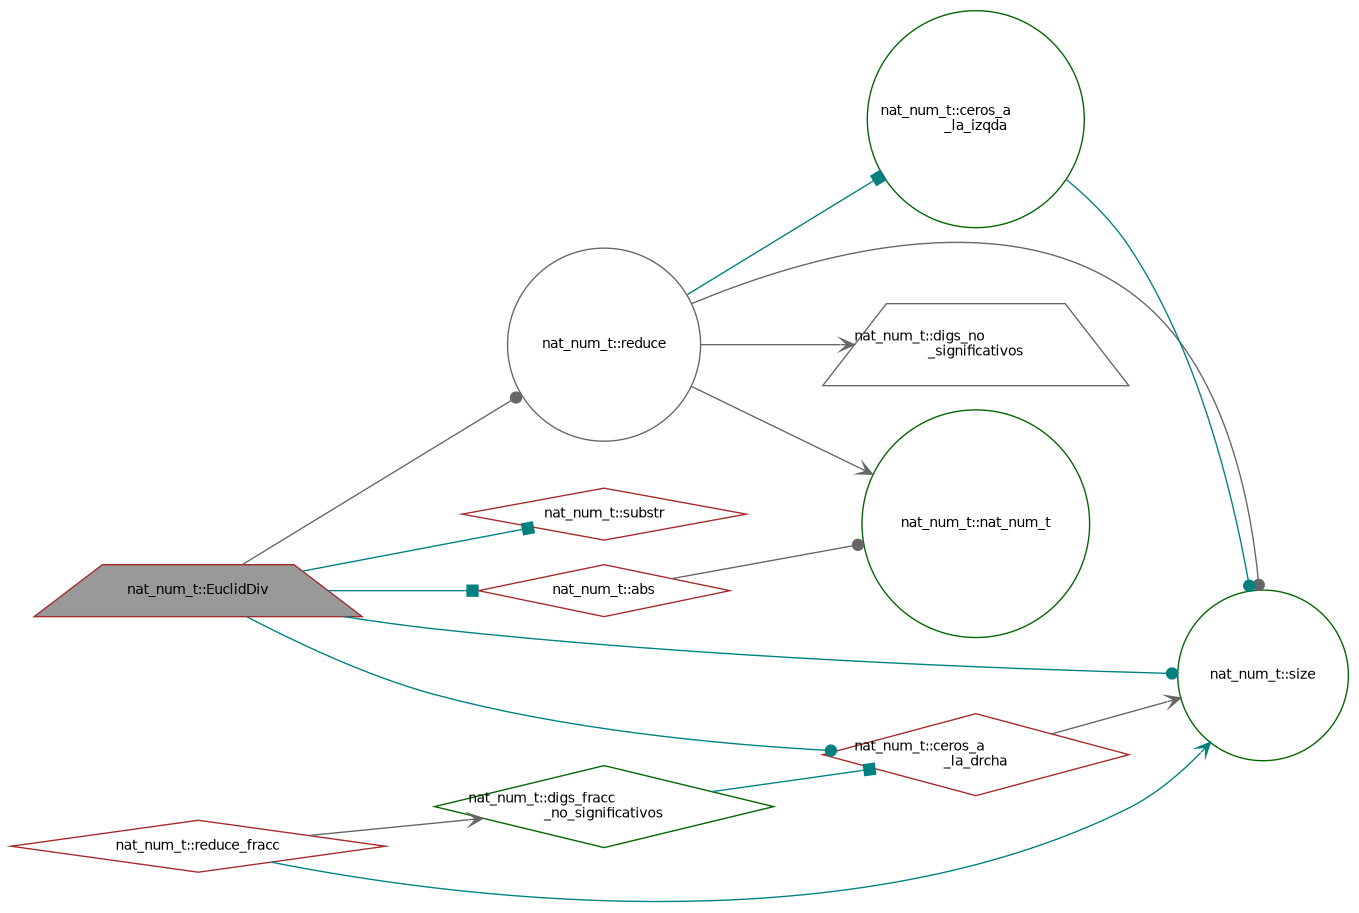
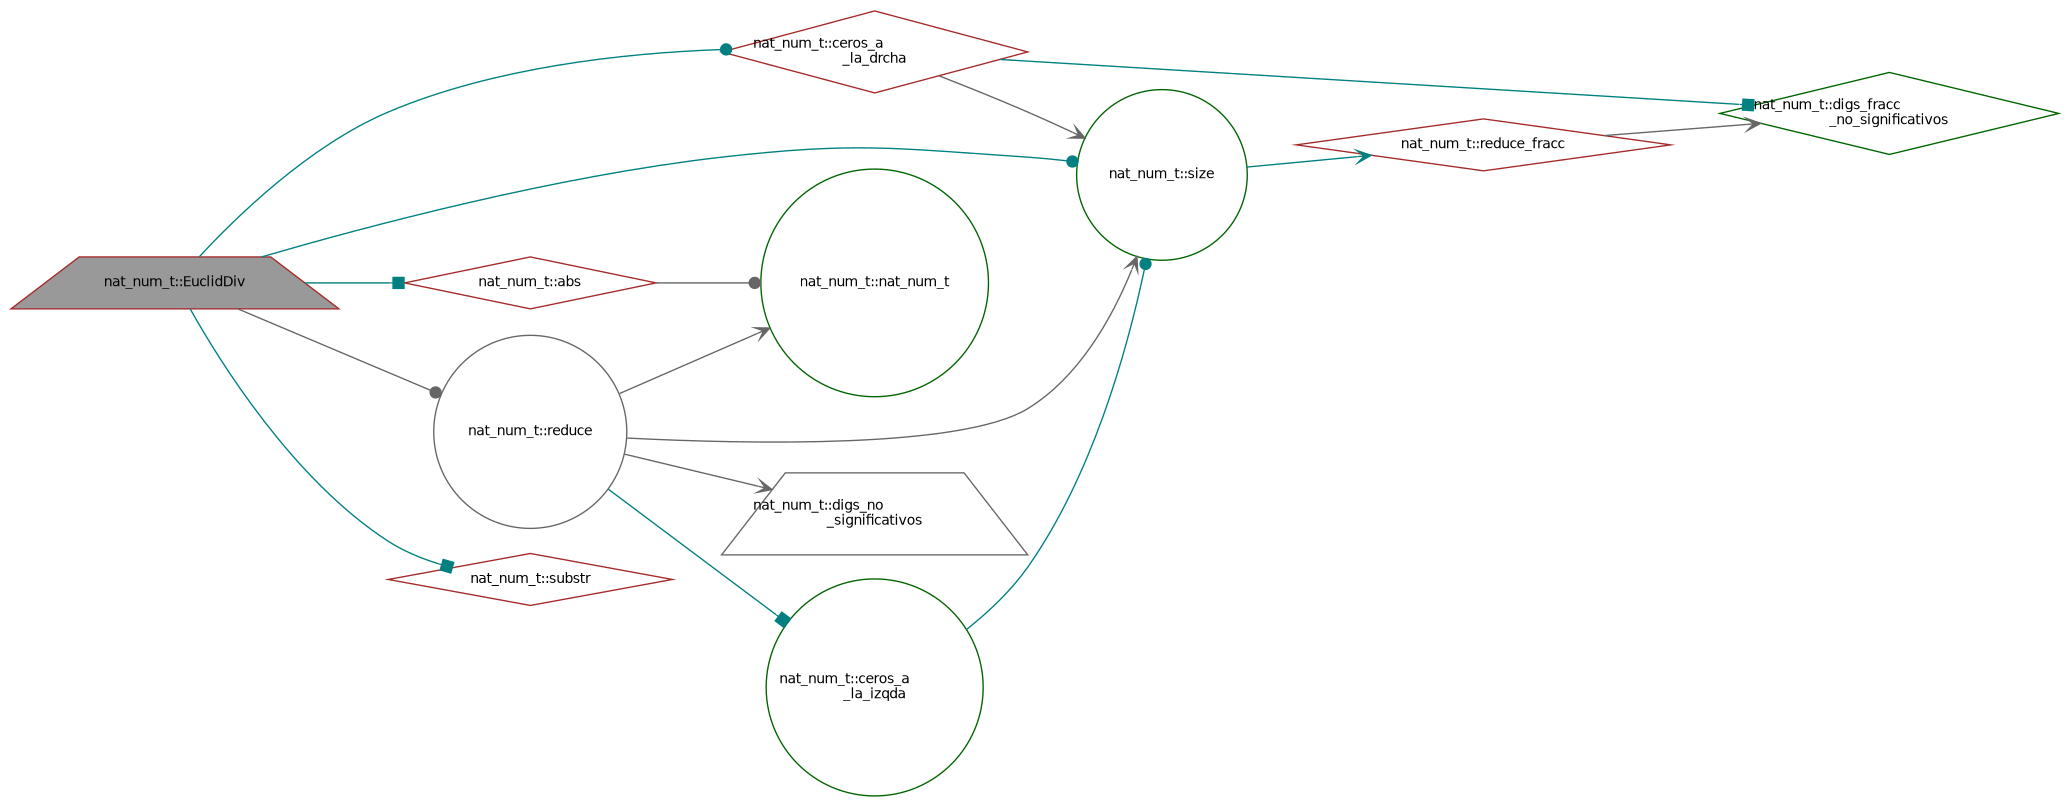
  digraph {
    rankdir=LR
    node [color=brown fillcolor=white fontname=Helvetica fontsize=10 shape=diamond style=filled]
    edge [arrowhead=vee color=teal fontname=Helvetica fontsize=10 labelfontname=Helvetica labelfontsize=10 style=solid]
    n1 [fillcolor=grey60 fontcolor=black height=0.2 label="nat_num_t::EuclidDiv" shape=trapezium width=0.4]
    n2 [height=0.2 label="nat_num_t::abs" width=0.4]
    n3 [height=0.2 label="nat_num_t::ceros_a\l_la_drcha" width=0.4]
    n4 [color=darkgreen height=0.2 label="nat_num_t::size" shape=circle width=0.4]
    n5 [color=gray40 height=0.2 label="nat_num_t::reduce" shape=circle width=0.4]
    n6 [height=0.2 label="nat_num_t::substr" width=0.4]
    n7 [color=darkgreen height=0.2 label="nat_num_t::nat_num_t" shape=circle width=0.4]
    n8 [color=gray40 height=0.2 label="nat_num_t::digs_no\l_significativos" shape=trapezium width=0.4]
    n9 [color=darkgreen height=0.2 label="nat_num_t::ceros_a\l_la_izqda" shape=circle width=0.4]
    n10 [height=0.2 label="nat_num_t::reduce_fracc" width=0.4]
    n11 [color=darkgreen height=0.2 label="nat_num_t::digs_fracc\l_no_significativos" width=0.4]
    n1 -> n2 [arrowhead=box]
    n1 -> n3 [arrowhead=dot]
    n1 -> n4 [arrowhead=dot]
    n1 -> n5 [arrowhead=dot color=gray40]
    n1 -> n6 [arrowhead=box]
    n2 -> n7 [arrowhead=dot color=gray40]
    n3 -> n4 [color=gray40]
-   n5 -> n4 [arrowhead=dot color=gray40]
+   n5 -> n4 [color=gray40]
    n5 -> n7 [color=gray40]
    n5 -> n8 [color=gray40]
    n5 -> n9 [arrowhead=box]
    n9 -> n4 [arrowhead=dot]
-   n10 -> n4
+   n4 -> n10
    n10 -> n11 [color=gray40]
-   n11 -> n3 [arrowhead=box]
+   n3 -> n11 [arrowhead=box]
  }
